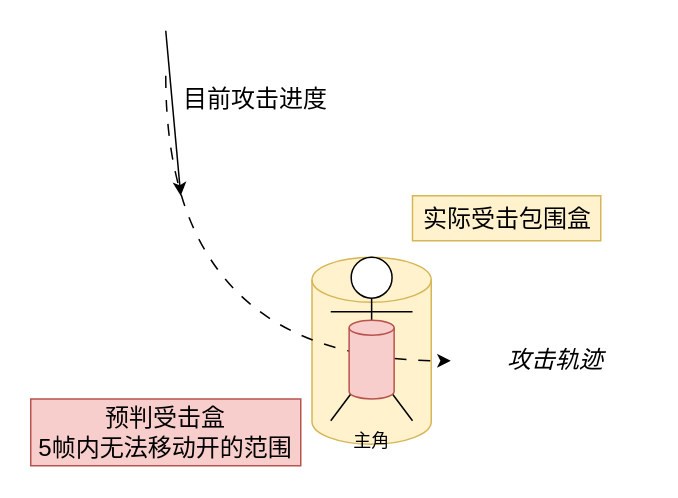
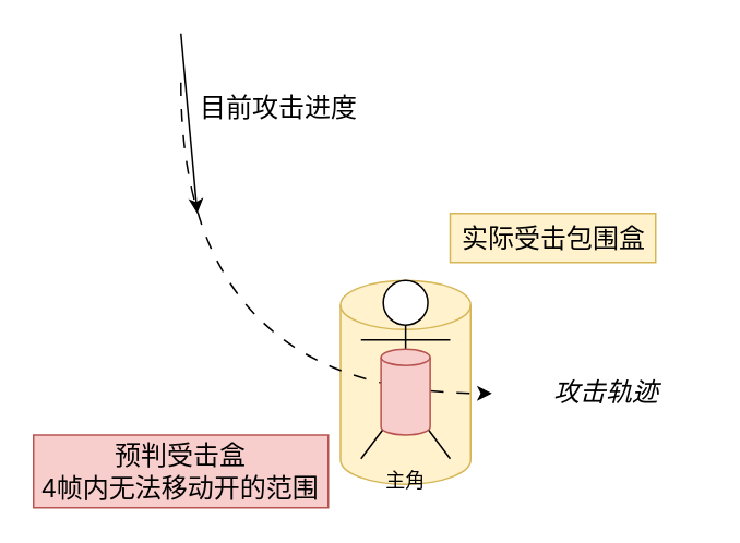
  <mxCell id="0" />
  <mxCell id="1" parent="0" />
  <mxCell id="2" value="" style="shape=cylinder3;whiteSpace=wrap;html=1;boundedLbl=1;backgroundOutline=1;size=15;fillColor=#fff2cc;strokeColor=#d6b656;" vertex="1" parent="1"><mxGeometry x="207.5" y="171" width="79.5" height="124.67" as="geometry" /></mxCell>
  <mxCell id="3" value="主角&lt;br&gt;" style="shape=umlActor;verticalLabelPosition=bottom;verticalAlign=top;html=1;outlineConnect=0;" vertex="1" parent="1"><mxGeometry x="220" y="171" width="54.5" height="109" as="geometry" /></mxCell>
  <mxCell id="4" value="" style="endArrow=classic;html=1;rounded=0;edgeStyle=orthogonalEdgeStyle;curved=1;dashed=1;dashPattern=8 8;" edge="1" parent="1"><mxGeometry width="50" height="50" relative="1" as="geometry"><mxPoint x="110" y="50" as="sourcePoint" /><mxPoint x="300" y="240" as="targetPoint" /><Array as="points"><mxPoint x="110" y="240" /></Array></mxGeometry></mxCell>
  <mxCell id="5" value="" style="endArrow=classic;html=1;rounded=0;" edge="1" parent="1"><mxGeometry width="50" height="50" relative="1" as="geometry"><mxPoint x="110" y="20" as="sourcePoint" /><mxPoint x="120" y="130" as="targetPoint" /></mxGeometry></mxCell>
  <mxCell id="6" value="" style="shape=cylinder3;whiteSpace=wrap;html=1;boundedLbl=1;backgroundOutline=1;size=5;fillColor=#f8cecc;strokeColor=#b85450;" vertex="1" parent="1"><mxGeometry x="232.25" y="213" width="30" height="52.5" as="geometry" /></mxCell>
  <mxCell id="7" value="攻击轨迹" style="text;html=1;strokeColor=none;fillColor=none;align=center;verticalAlign=middle;whiteSpace=wrap;rounded=0;fontSize=16;fontStyle=2" vertex="1" parent="1"><mxGeometry x="310" y="224.25" width="120" height="30" as="geometry" /></mxCell>
  <mxCell id="8" value="目前攻击进度" style="text;html=1;strokeColor=none;fillColor=none;align=center;verticalAlign=middle;whiteSpace=wrap;rounded=0;fontSize=16;" vertex="1" parent="1"><mxGeometry x="110" y="50" width="120" height="30" as="geometry" /></mxCell>
  <mxCell id="9" value="实际受击包围盒" style="text;html=1;strokeColor=#d6b656;fillColor=#fff2cc;align=center;verticalAlign=middle;whiteSpace=wrap;rounded=0;fontSize=16;" vertex="1" parent="1"><mxGeometry x="274.5" y="130" width="125.5" height="30" as="geometry" /></mxCell>
- <mxCell id="10" value="预判受击盒&lt;br&gt;5帧内无法移动开的范围" style="text;html=1;strokeColor=#b85450;fillColor=#f8cecc;align=center;verticalAlign=middle;whiteSpace=wrap;rounded=0;fontSize=16;" vertex="1" parent="1"><mxGeometry x="20" y="265.5" width="180" height="44.5" as="geometry" /></mxCell>
+ <mxCell id="10" value="预判受击盒&lt;br&gt;4帧内无法移动开的范围" style="text;html=1;strokeColor=#b85450;fillColor=#f8cecc;align=center;verticalAlign=middle;whiteSpace=wrap;rounded=0;fontSize=16;" vertex="1" parent="1"><mxGeometry x="20" y="265.5" width="180" height="44.5" as="geometry" /></mxCell>
